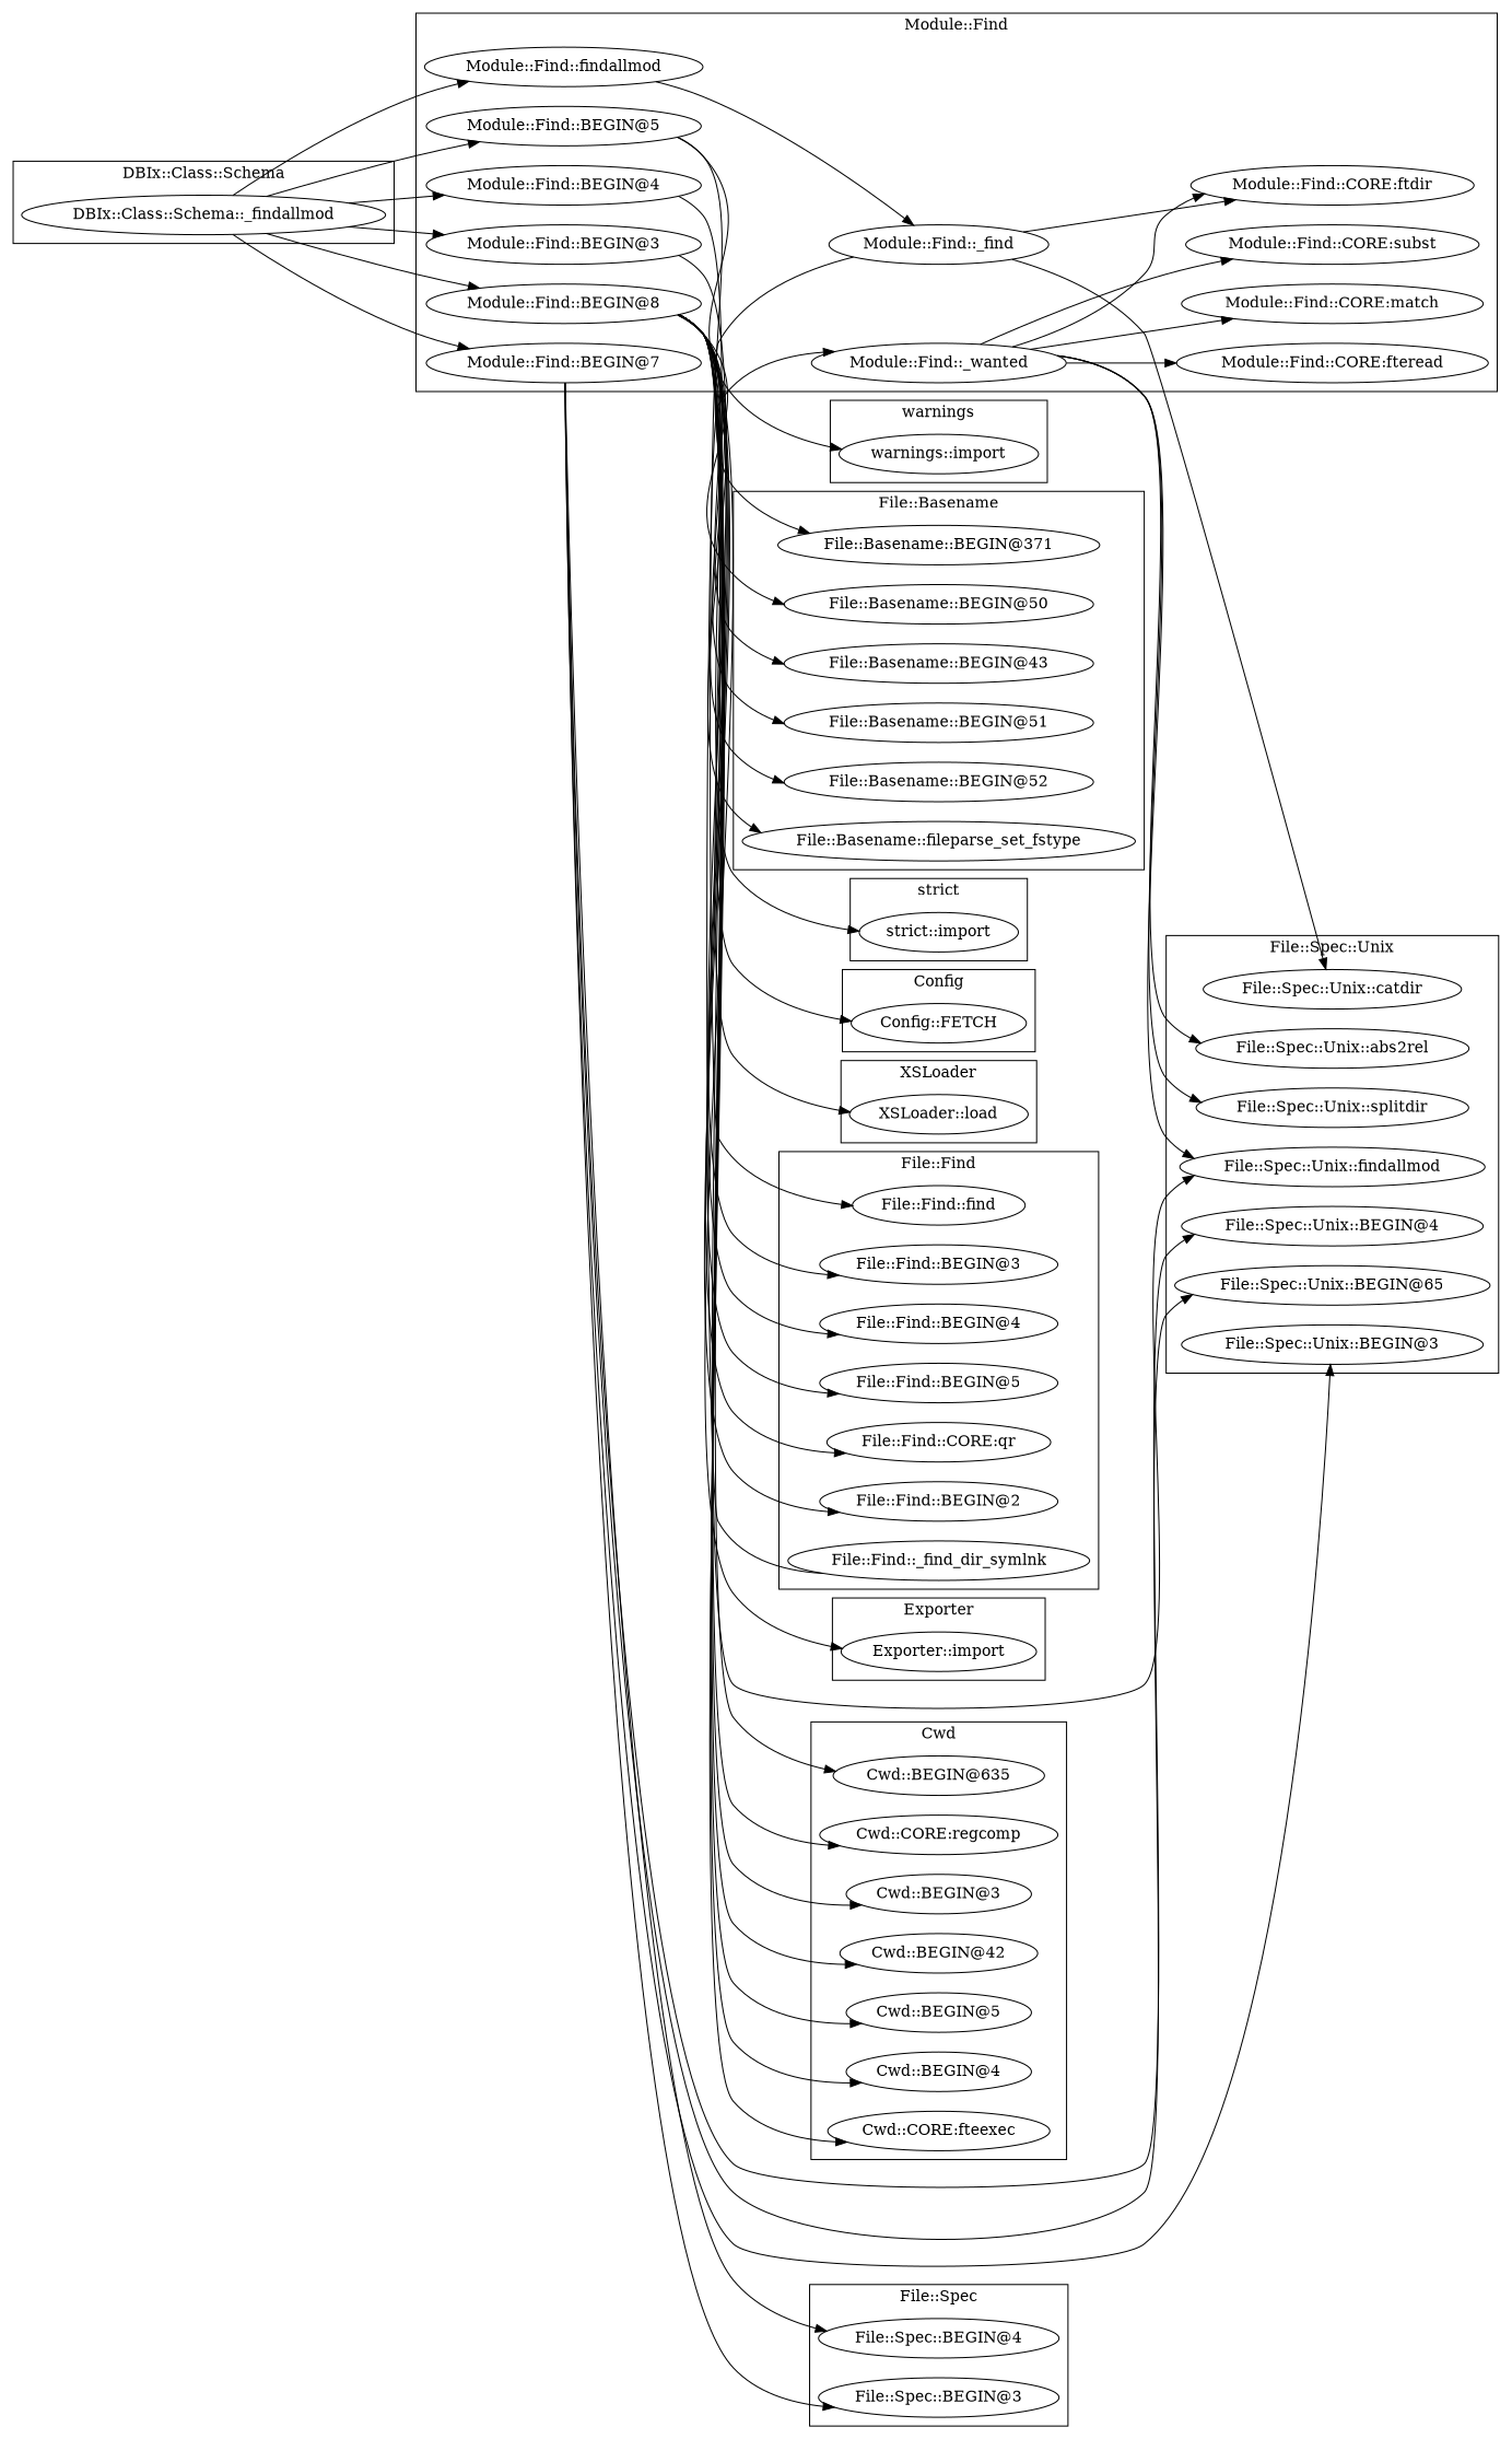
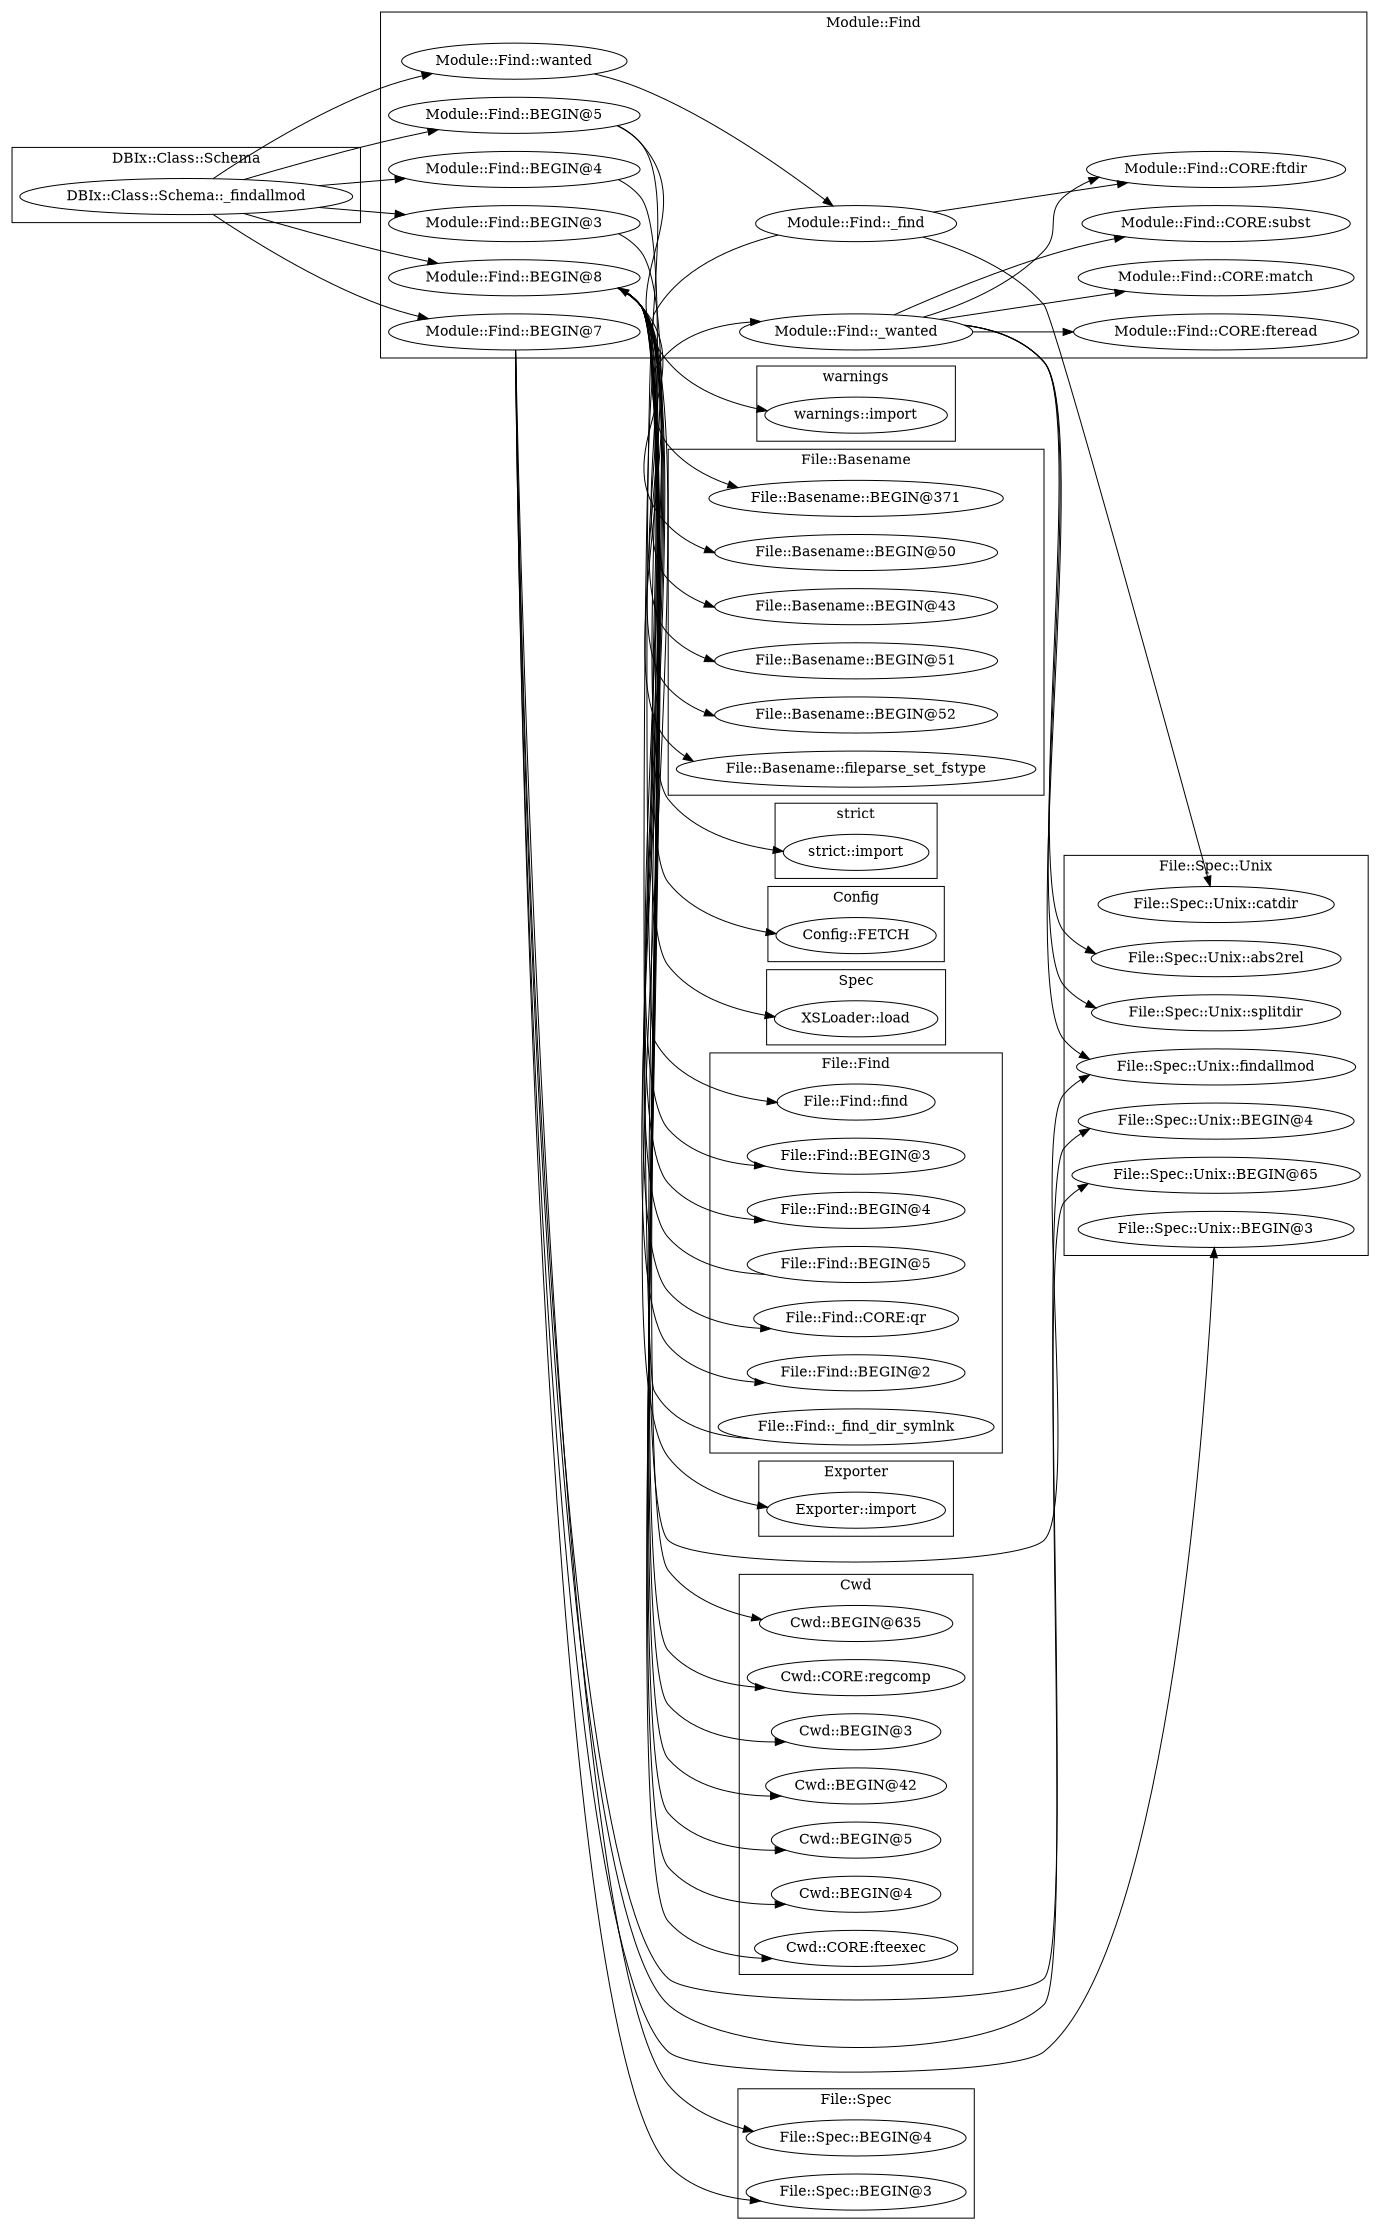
  digraph {
    rankdir=LR
    "warnings::import"
    "Config::FETCH"
    "strict::import"
-   "Module::Find::findallmod"
+   "Module::Find::findallmod" [label="Module::Find::wanted"]
    "Module::Find::CORE:subst"
    "Module::Find::BEGIN@5"
    "Module::Find::CORE:fteread"
    "Module::Find::CORE:match"
    "Module::Find::BEGIN@4"
    "Module::Find::_wanted"
    "Module::Find::BEGIN@8"
    "Module::Find::BEGIN@3"
    "Module::Find::CORE:ftdir"
    "Module::Find::BEGIN@7"
    "Module::Find::_find"
    "XSLoader::load"
    "File::Find::BEGIN@3"
    "File::Find::BEGIN@2"
    "File::Find::BEGIN@4"
    "File::Find::BEGIN@5"
    "File::Find::CORE:qr"
    "File::Find::find"
    "File::Find::_find_dir_symlnk"
    "Exporter::import"
    "File::Basename::BEGIN@52"
    "File::Basename::BEGIN@371"
    "File::Basename::BEGIN@50"
    "File::Basename::BEGIN@43"
    "File::Basename::BEGIN@51"
    "File::Basename::fileparse_set_fstype"
    n31 [label="File::Spec::Unix::findallmod"]
    "File::Spec::Unix::abs2rel"
    "File::Spec::Unix::splitdir"
    "File::Spec::Unix::BEGIN@4"
    "File::Spec::Unix::BEGIN@65"
    "File::Spec::Unix::BEGIN@3"
    "File::Spec::Unix::catdir"
    "DBIx::Class::Schema::_findallmod"
    "File::Spec::BEGIN@4"
    "File::Spec::BEGIN@3"
    "Cwd::BEGIN@42"
    "Cwd::BEGIN@5"
    "Cwd::BEGIN@4"
    "Cwd::CORE:fteexec"
    "Cwd::BEGIN@635"
    "Cwd::CORE:regcomp"
    "Cwd::BEGIN@3"
    subgraph cluster_1 {
      label=warnings
      "warnings::import"
    }
    subgraph cluster_2 {
      label=Config
      "Config::FETCH"
    }
    subgraph cluster_3 {
      label="strict"
      "strict::import"
    }
    subgraph cluster_4 {
      label="Module::Find"
      "Module::Find::findallmod"
      "Module::Find::CORE:subst"
      "Module::Find::BEGIN@5"
      "Module::Find::CORE:fteread"
      "Module::Find::CORE:match"
      "Module::Find::BEGIN@4"
      "Module::Find::_wanted"
      "Module::Find::BEGIN@8"
      "Module::Find::BEGIN@3"
      "Module::Find::CORE:ftdir"
      "Module::Find::BEGIN@7"
      "Module::Find::_find"
    }
    subgraph cluster_5 {
-     label=XSLoader
+     label=Spec
      "XSLoader::load"
    }
    subgraph cluster_6 {
      label="File::Find"
      "File::Find::BEGIN@3"
      "File::Find::BEGIN@2"
      "File::Find::BEGIN@4"
      "File::Find::BEGIN@5"
      "File::Find::CORE:qr"
      "File::Find::find"
      "File::Find::_find_dir_symlnk"
    }
    subgraph cluster_7 {
      label=Exporter
      "Exporter::import"
    }
    subgraph cluster_8 {
      label="File::Basename"
      "File::Basename::BEGIN@52"
      "File::Basename::BEGIN@371"
      "File::Basename::BEGIN@50"
      "File::Basename::BEGIN@43"
      "File::Basename::BEGIN@51"
      "File::Basename::fileparse_set_fstype"
    }
    subgraph cluster_9 {
      label="File::Spec::Unix"
      n31
      "File::Spec::Unix::abs2rel"
      "File::Spec::Unix::splitdir"
      "File::Spec::Unix::BEGIN@4"
      "File::Spec::Unix::BEGIN@65"
      "File::Spec::Unix::BEGIN@3"
      "File::Spec::Unix::catdir"
    }
    subgraph cluster_10 {
      label="DBIx::Class::Schema"
      "DBIx::Class::Schema::_findallmod"
    }
    subgraph cluster_11 {
      label="File::Spec"
      "File::Spec::BEGIN@4"
      "File::Spec::BEGIN@3"
    }
    subgraph cluster_12 {
      label=Cwd
      "Cwd::BEGIN@42"
      "Cwd::BEGIN@5"
      "Cwd::BEGIN@4"
      "Cwd::CORE:fteexec"
      "Cwd::BEGIN@635"
      "Cwd::CORE:regcomp"
      "Cwd::BEGIN@3"
    }
    "Module::Find::findallmod" -> "Module::Find::_find"
    "Module::Find::BEGIN@5" -> "warnings::import"
    "Module::Find::BEGIN@5" -> "File::Basename::BEGIN@371"
    "Module::Find::BEGIN@4" -> "strict::import"
    "Module::Find::_wanted" -> "Module::Find::CORE:subst"
    "Module::Find::_wanted" -> "Module::Find::CORE:fteread"
    "Module::Find::_wanted" -> "Module::Find::CORE:match"
    "Module::Find::_wanted" -> "Module::Find::CORE:ftdir"
    "Module::Find::_wanted" -> n31
    "Module::Find::_wanted" -> "File::Spec::Unix::abs2rel"
    "Module::Find::_wanted" -> "File::Spec::Unix::splitdir"
    "Module::Find::BEGIN@8" -> "Config::FETCH"
    "Module::Find::BEGIN@8" -> "XSLoader::load"
    "Module::Find::BEGIN@8" -> "File::Find::BEGIN@2"
    "Module::Find::BEGIN@8" -> "File::Find::BEGIN@4"
-   "Module::Find::BEGIN@8" -> "File::Find::BEGIN@5"
+   "File::Find::BEGIN@5" -> "Module::Find::BEGIN@8"
    "Module::Find::BEGIN@8" -> "File::Find::CORE:qr"
    "Module::Find::BEGIN@8" -> "Exporter::import"
    "Module::Find::BEGIN@8" -> "File::Basename::BEGIN@52"
    "Module::Find::BEGIN@8" -> "File::Basename::BEGIN@50"
    "Module::Find::BEGIN@8" -> "File::Basename::BEGIN@43"
    "Module::Find::BEGIN@8" -> "File::Basename::BEGIN@51"
    "Module::Find::BEGIN@8" -> "File::Basename::fileparse_set_fstype"
    "Module::Find::BEGIN@8" -> n31
    "Module::Find::BEGIN@8" -> "Cwd::BEGIN@42"
    "Module::Find::BEGIN@8" -> "Cwd::BEGIN@5"
    "Module::Find::BEGIN@8" -> "Cwd::BEGIN@4"
    "Module::Find::BEGIN@8" -> "Cwd::CORE:fteexec"
    "Module::Find::BEGIN@8" -> "Cwd::BEGIN@635"
    "Module::Find::BEGIN@8" -> "Cwd::CORE:regcomp"
    "Module::Find::BEGIN@8" -> "Cwd::BEGIN@3"
    "Module::Find::BEGIN@3" -> "File::Find::BEGIN@3"
    "Module::Find::BEGIN@7" -> "File::Spec::Unix::BEGIN@4"
    "Module::Find::BEGIN@7" -> "File::Spec::Unix::BEGIN@65"
    "Module::Find::BEGIN@7" -> "File::Spec::Unix::BEGIN@3"
    "Module::Find::BEGIN@7" -> "File::Spec::BEGIN@4"
    "Module::Find::BEGIN@7" -> "File::Spec::BEGIN@3"
    "Module::Find::_find" -> "Module::Find::CORE:ftdir"
    "Module::Find::_find" -> "File::Find::find"
    "Module::Find::_find" -> "File::Spec::Unix::catdir"
    "File::Find::_find_dir_symlnk" -> "Module::Find::_wanted"
    "DBIx::Class::Schema::_findallmod" -> "Module::Find::findallmod"
    "DBIx::Class::Schema::_findallmod" -> "Module::Find::BEGIN@5"
    "DBIx::Class::Schema::_findallmod" -> "Module::Find::BEGIN@4"
    "DBIx::Class::Schema::_findallmod" -> "Module::Find::BEGIN@8"
    "DBIx::Class::Schema::_findallmod" -> "Module::Find::BEGIN@3"
    "DBIx::Class::Schema::_findallmod" -> "Module::Find::BEGIN@7"
  }
